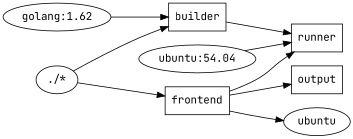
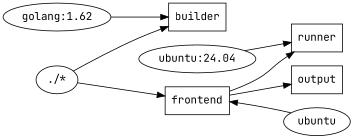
  digraph {
    fontname="JetBrains Mono"
    rankdir=LR
    node [fontname="JetBrains Mono" shape=ellipse]
    edge [fontname="JetBrains Mono"]
    n1 [label="./*"]
    builder [shape=box]
    frontend [shape=box]
    runner [shape=box]
    output [shape=box]
    n6 [label="golang:1.62"]
    n7 [label=ubuntu]
-   n8 [label="ubuntu:54.04"]
+   n8 [label="ubuntu:24.04"]
    n1 -> builder
    n1 -> frontend
-   builder -> runner
    frontend -> runner
    frontend -> output
    n6 -> builder
-   frontend -> n7
+   n7 -> frontend
    n8 -> runner
  }
